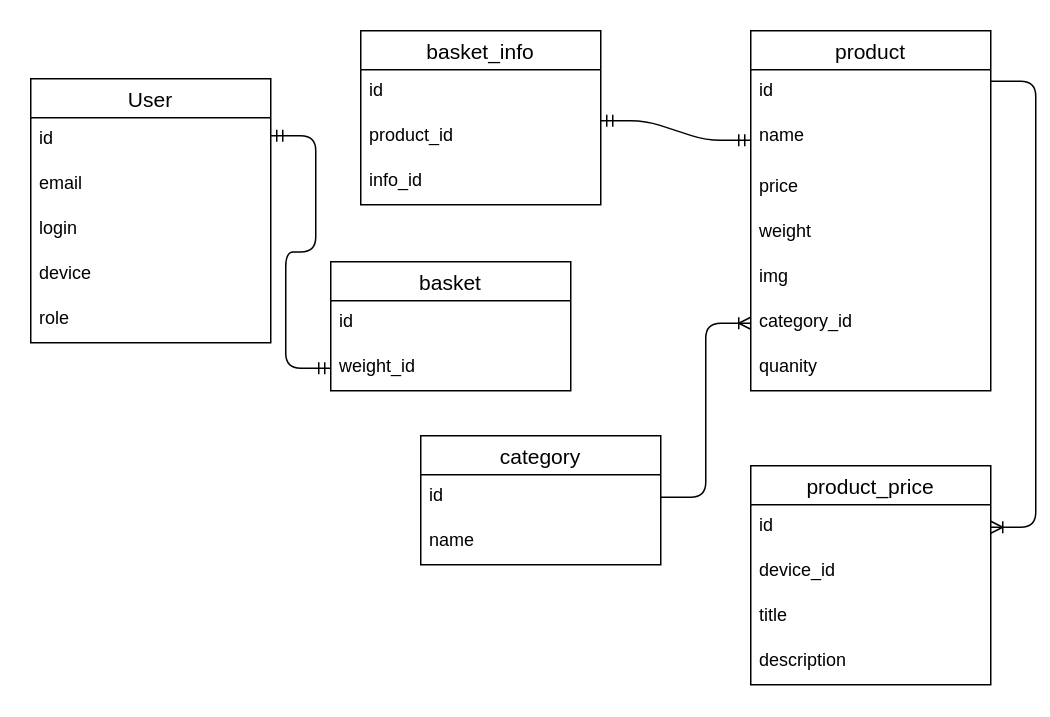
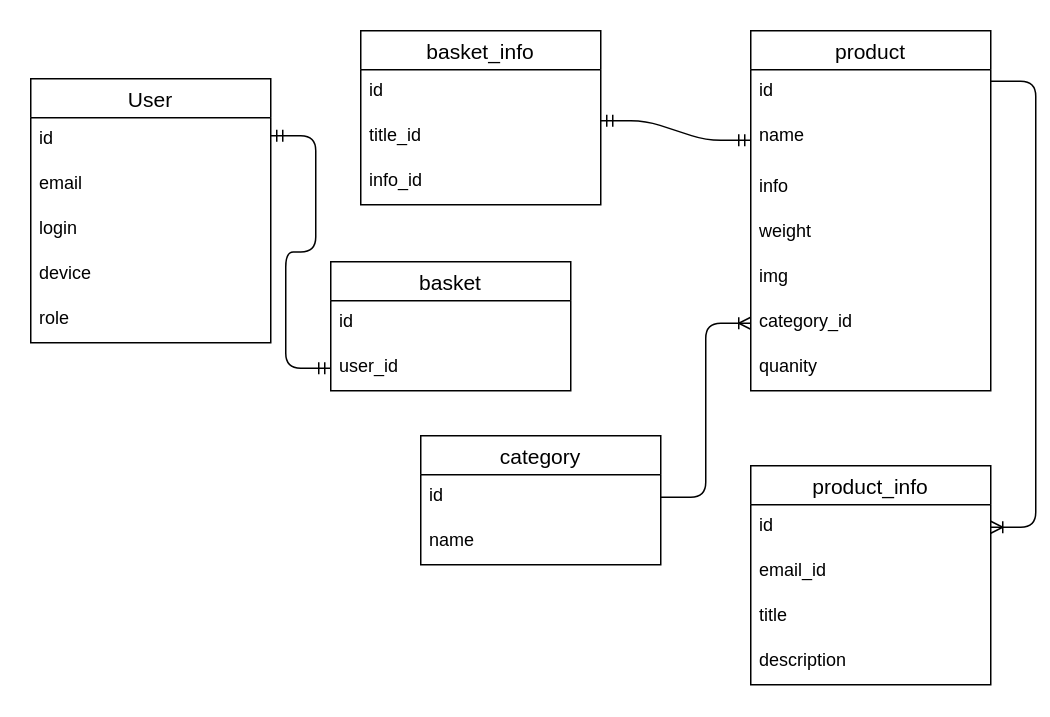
  <mxCell id="0" />
  <mxCell id="1" parent="0" />
  <mxCell id="2" value="User" style="swimlane;fontStyle=0;childLayout=stackLayout;horizontal=1;startSize=26;horizontalStack=0;resizeParent=1;resizeParentMax=0;resizeLast=0;collapsible=1;marginBottom=0;align=center;fontSize=14;" vertex="1" parent="1"><mxGeometry x="20" y="52" width="160" height="176" as="geometry" /></mxCell>
  <mxCell id="3" value="id" style="text;strokeColor=none;fillColor=none;spacingLeft=4;spacingRight=4;overflow=hidden;rotatable=0;points=[[0,0.5],[1,0.5]];portConstraint=eastwest;fontSize=12;" vertex="1" parent="2"><mxGeometry y="26" width="160" height="30" as="geometry" /></mxCell>
  <mxCell id="4" value="email" style="text;strokeColor=none;fillColor=none;spacingLeft=4;spacingRight=4;overflow=hidden;rotatable=0;points=[[0,0.5],[1,0.5]];portConstraint=eastwest;fontSize=12;" vertex="1" parent="2"><mxGeometry y="56" width="160" height="30" as="geometry" /></mxCell>
  <mxCell id="5" value="login" style="text;strokeColor=none;fillColor=none;spacingLeft=4;spacingRight=4;overflow=hidden;rotatable=0;points=[[0,0.5],[1,0.5]];portConstraint=eastwest;fontSize=12;" vertex="1" parent="2"><mxGeometry y="86" width="160" height="30" as="geometry" /></mxCell>
  <mxCell id="6" value="device" style="text;strokeColor=none;fillColor=none;spacingLeft=4;spacingRight=4;overflow=hidden;rotatable=0;points=[[0,0.5],[1,0.5]];portConstraint=eastwest;fontSize=12;" vertex="1" parent="2"><mxGeometry y="116" width="160" height="30" as="geometry" /></mxCell>
  <mxCell id="7" value="role " style="text;strokeColor=none;fillColor=none;spacingLeft=4;spacingRight=4;overflow=hidden;rotatable=0;points=[[0,0.5],[1,0.5]];portConstraint=eastwest;fontSize=12;" vertex="1" parent="2"><mxGeometry y="146" width="160" height="30" as="geometry" /></mxCell>
  <mxCell id="8" value="basket" style="swimlane;fontStyle=0;childLayout=stackLayout;horizontal=1;startSize=26;horizontalStack=0;resizeParent=1;resizeParentMax=0;resizeLast=0;collapsible=1;marginBottom=0;align=center;fontSize=14;" vertex="1" parent="1"><mxGeometry x="220" y="174" width="160" height="86" as="geometry" /></mxCell>
  <mxCell id="9" value="id" style="text;strokeColor=none;fillColor=none;spacingLeft=4;spacingRight=4;overflow=hidden;rotatable=0;points=[[0,0.5],[1,0.5]];portConstraint=eastwest;fontSize=12;" vertex="1" parent="8"><mxGeometry y="26" width="160" height="30" as="geometry" /></mxCell>
- <mxCell id="10" value="weight_id" style="text;strokeColor=none;fillColor=none;spacingLeft=4;spacingRight=4;overflow=hidden;rotatable=0;points=[[0,0.5],[1,0.5]];portConstraint=eastwest;fontSize=12;" vertex="1" parent="8"><mxGeometry y="56" width="160" height="30" as="geometry" /></mxCell>
+ <mxCell id="10" value="user_id" style="text;strokeColor=none;fillColor=none;spacingLeft=4;spacingRight=4;overflow=hidden;rotatable=0;points=[[0,0.5],[1,0.5]];portConstraint=eastwest;fontSize=12;" vertex="1" parent="8"><mxGeometry y="56" width="160" height="30" as="geometry" /></mxCell>
  <mxCell id="11" value="basket_info" style="swimlane;fontStyle=0;childLayout=stackLayout;horizontal=1;startSize=26;horizontalStack=0;resizeParent=1;resizeParentMax=0;resizeLast=0;collapsible=1;marginBottom=0;align=center;fontSize=14;" vertex="1" parent="1"><mxGeometry x="240" y="20" width="160" height="116" as="geometry" /></mxCell>
  <mxCell id="12" value="id" style="text;strokeColor=none;fillColor=none;spacingLeft=4;spacingRight=4;overflow=hidden;rotatable=0;points=[[0,0.5],[1,0.5]];portConstraint=eastwest;fontSize=12;" vertex="1" parent="11"><mxGeometry y="26" width="160" height="30" as="geometry" /></mxCell>
- <mxCell id="13" value="product_id" style="text;strokeColor=none;fillColor=none;spacingLeft=4;spacingRight=4;overflow=hidden;rotatable=0;points=[[0,0.5],[1,0.5]];portConstraint=eastwest;fontSize=12;" vertex="1" parent="11"><mxGeometry y="56" width="160" height="30" as="geometry" /></mxCell>
+ <mxCell id="13" value="title_id" style="text;strokeColor=none;fillColor=none;spacingLeft=4;spacingRight=4;overflow=hidden;rotatable=0;points=[[0,0.5],[1,0.5]];portConstraint=eastwest;fontSize=12;" vertex="1" parent="11"><mxGeometry y="56" width="160" height="30" as="geometry" /></mxCell>
  <mxCell id="14" value="info_id" style="text;strokeColor=none;fillColor=none;spacingLeft=4;spacingRight=4;overflow=hidden;rotatable=0;points=[[0,0.5],[1,0.5]];portConstraint=eastwest;fontSize=12;" vertex="1" parent="11"><mxGeometry y="86" width="160" height="30" as="geometry" /></mxCell>
  <mxCell id="15" value="product" style="swimlane;fontStyle=0;childLayout=stackLayout;horizontal=1;startSize=26;horizontalStack=0;resizeParent=1;resizeParentMax=0;resizeLast=0;collapsible=1;marginBottom=0;align=center;fontSize=14;" vertex="1" parent="1"><mxGeometry x="500" y="20" width="160" height="240" as="geometry" /></mxCell>
  <mxCell id="16" value="id" style="text;strokeColor=none;fillColor=none;spacingLeft=4;spacingRight=4;overflow=hidden;rotatable=0;points=[[0,0.5],[1,0.5]];portConstraint=eastwest;fontSize=12;" vertex="1" parent="15"><mxGeometry y="26" width="160" height="30" as="geometry" /></mxCell>
  <mxCell id="17" value="name" style="text;strokeColor=none;fillColor=none;spacingLeft=4;spacingRight=4;overflow=hidden;rotatable=0;points=[[0,0.5],[1,0.5]];portConstraint=eastwest;fontSize=12;" vertex="1" parent="15"><mxGeometry y="56" width="160" height="34" as="geometry" /></mxCell>
- <mxCell id="18" value="price" style="text;strokeColor=none;fillColor=none;spacingLeft=4;spacingRight=4;overflow=hidden;rotatable=0;points=[[0,0.5],[1,0.5]];portConstraint=eastwest;fontSize=12;" vertex="1" parent="15"><mxGeometry y="90" width="160" height="30" as="geometry" /></mxCell>
+ <mxCell id="18" value="info" style="text;strokeColor=none;fillColor=none;spacingLeft=4;spacingRight=4;overflow=hidden;rotatable=0;points=[[0,0.5],[1,0.5]];portConstraint=eastwest;fontSize=12;" vertex="1" parent="15"><mxGeometry y="90" width="160" height="30" as="geometry" /></mxCell>
  <mxCell id="19" value="weight" style="text;strokeColor=none;fillColor=none;spacingLeft=4;spacingRight=4;overflow=hidden;rotatable=0;points=[[0,0.5],[1,0.5]];portConstraint=eastwest;fontSize=12;" vertex="1" parent="15"><mxGeometry y="120" width="160" height="30" as="geometry" /></mxCell>
  <mxCell id="20" value="img" style="text;strokeColor=none;fillColor=none;spacingLeft=4;spacingRight=4;overflow=hidden;rotatable=0;points=[[0,0.5],[1,0.5]];portConstraint=eastwest;fontSize=12;" vertex="1" parent="15"><mxGeometry y="150" width="160" height="30" as="geometry" /></mxCell>
  <mxCell id="21" value="category_id" style="text;strokeColor=none;fillColor=none;spacingLeft=4;spacingRight=4;overflow=hidden;rotatable=0;points=[[0,0.5],[1,0.5]];portConstraint=eastwest;fontSize=12;" vertex="1" parent="15"><mxGeometry y="180" width="160" height="30" as="geometry" /></mxCell>
  <mxCell id="22" value="quanity" style="text;strokeColor=none;fillColor=none;spacingLeft=4;spacingRight=4;overflow=hidden;rotatable=0;points=[[0,0.5],[1,0.5]];portConstraint=eastwest;fontSize=12;" vertex="1" parent="15"><mxGeometry y="210" width="160" height="30" as="geometry" /></mxCell>
- <mxCell id="23" value="product_price" style="swimlane;fontStyle=0;childLayout=stackLayout;horizontal=1;startSize=26;horizontalStack=0;resizeParent=1;resizeParentMax=0;resizeLast=0;collapsible=1;marginBottom=0;align=center;fontSize=14;" vertex="1" parent="1"><mxGeometry x="500" y="310" width="160" height="146" as="geometry" /></mxCell>
+ <mxCell id="23" value="product_info" style="swimlane;fontStyle=0;childLayout=stackLayout;horizontal=1;startSize=26;horizontalStack=0;resizeParent=1;resizeParentMax=0;resizeLast=0;collapsible=1;marginBottom=0;align=center;fontSize=14;" vertex="1" parent="1"><mxGeometry x="500" y="310" width="160" height="146" as="geometry" /></mxCell>
  <mxCell id="24" value="id" style="text;strokeColor=none;fillColor=none;spacingLeft=4;spacingRight=4;overflow=hidden;rotatable=0;points=[[0,0.5],[1,0.5]];portConstraint=eastwest;fontSize=12;" vertex="1" parent="23"><mxGeometry y="26" width="160" height="30" as="geometry" /></mxCell>
- <mxCell id="25" value="device_id" style="text;strokeColor=none;fillColor=none;spacingLeft=4;spacingRight=4;overflow=hidden;rotatable=0;points=[[0,0.5],[1,0.5]];portConstraint=eastwest;fontSize=12;" vertex="1" parent="23"><mxGeometry y="56" width="160" height="30" as="geometry" /></mxCell>
+ <mxCell id="25" value="email_id" style="text;strokeColor=none;fillColor=none;spacingLeft=4;spacingRight=4;overflow=hidden;rotatable=0;points=[[0,0.5],[1,0.5]];portConstraint=eastwest;fontSize=12;" vertex="1" parent="23"><mxGeometry y="56" width="160" height="30" as="geometry" /></mxCell>
  <mxCell id="26" value="title" style="text;strokeColor=none;fillColor=none;spacingLeft=4;spacingRight=4;overflow=hidden;rotatable=0;points=[[0,0.5],[1,0.5]];portConstraint=eastwest;fontSize=12;" vertex="1" parent="23"><mxGeometry y="86" width="160" height="30" as="geometry" /></mxCell>
  <mxCell id="27" value="description" style="text;strokeColor=none;fillColor=none;spacingLeft=4;spacingRight=4;overflow=hidden;rotatable=0;points=[[0,0.5],[1,0.5]];portConstraint=eastwest;fontSize=12;" vertex="1" parent="23"><mxGeometry y="116" width="160" height="30" as="geometry" /></mxCell>
  <mxCell id="28" value="category" style="swimlane;fontStyle=0;childLayout=stackLayout;horizontal=1;startSize=26;horizontalStack=0;resizeParent=1;resizeParentMax=0;resizeLast=0;collapsible=1;marginBottom=0;align=center;fontSize=14;" vertex="1" parent="1"><mxGeometry x="280" y="290" width="160" height="86" as="geometry" /></mxCell>
  <mxCell id="29" value="id" style="text;strokeColor=none;fillColor=none;spacingLeft=4;spacingRight=4;overflow=hidden;rotatable=0;points=[[0,0.5],[1,0.5]];portConstraint=eastwest;fontSize=12;" vertex="1" parent="28"><mxGeometry y="26" width="160" height="30" as="geometry" /></mxCell>
  <mxCell id="30" value="name" style="text;strokeColor=none;fillColor=none;spacingLeft=4;spacingRight=4;overflow=hidden;rotatable=0;points=[[0,0.5],[1,0.5]];portConstraint=eastwest;fontSize=12;" vertex="1" parent="28"><mxGeometry y="56" width="160" height="30" as="geometry" /></mxCell>
  <mxCell id="31" value="" style="edgeStyle=entityRelationEdgeStyle;fontSize=12;html=1;endArrow=ERoneToMany;rounded=1;shadow=0;sketch=0;" edge="1" parent="1" source="29" target="21"><mxGeometry width="100" height="100" relative="1" as="geometry"><mxPoint x="470" y="350" as="sourcePoint" /><mxPoint x="570" y="250" as="targetPoint" /></mxGeometry></mxCell>
  <mxCell id="32" value="" style="edgeStyle=entityRelationEdgeStyle;fontSize=12;html=1;endArrow=ERmandOne;startArrow=ERmandOne;rounded=1;shadow=0;sketch=0;" edge="1" parent="1" target="10"><mxGeometry width="100" height="100" relative="1" as="geometry"><mxPoint x="180" y="90" as="sourcePoint" /><mxPoint x="280" as="targetPoint" y="-10" /></mxGeometry></mxCell>
  <mxCell id="33" value="" style="edgeStyle=entityRelationEdgeStyle;fontSize=12;html=1;endArrow=ERmandOne;startArrow=ERmandOne;rounded=1;shadow=0;sketch=0;entryX=0;entryY=0.5;entryDx=0;entryDy=0;" edge="1" parent="1" target="17"><mxGeometry width="100" height="100" relative="1" as="geometry"><mxPoint x="400" y="80" as="sourcePoint" /><mxPoint x="500" y="-20" as="targetPoint" /></mxGeometry></mxCell>
  <mxCell id="34" value="" style="edgeStyle=entityRelationEdgeStyle;fontSize=12;html=1;endArrow=ERoneToMany;rounded=1;shadow=0;sketch=0;exitX=0.997;exitY=0.256;exitDx=0;exitDy=0;exitPerimeter=0;" edge="1" parent="1" source="16" target="24"><mxGeometry width="100" height="100" relative="1" as="geometry"><mxPoint x="550" y="260" as="sourcePoint" /><mxPoint x="650" y="160" as="targetPoint" /></mxGeometry></mxCell>
